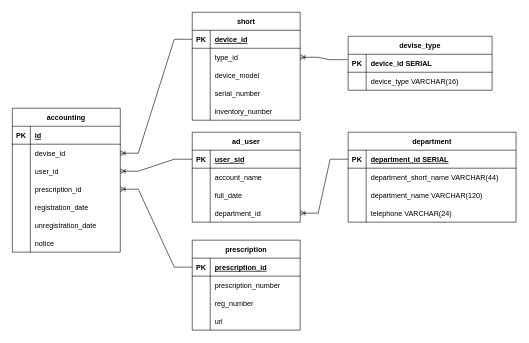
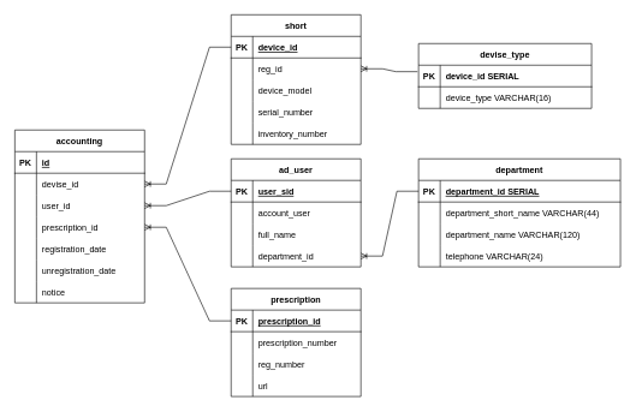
  <mxCell id="0" />
  <mxCell id="1" parent="0" />
  <mxCell id="2" value="short" style="shape=table;startSize=30;container=1;collapsible=1;childLayout=tableLayout;fixedRows=1;rowLines=0;fontStyle=1;align=center;resizeLast=1;" parent="1" vertex="1"><mxGeometry x="320" y="20" width="180" height="180" as="geometry" /></mxCell>
  <mxCell id="3" value="" style="shape=tableRow;horizontal=0;startSize=0;swimlaneHead=0;swimlaneBody=0;fillColor=none;collapsible=0;dropTarget=0;points=[[0,0.5],[1,0.5]];portConstraint=eastwest;top=0;left=0;right=0;bottom=1;" parent="2" vertex="1"><mxGeometry y="30" width="180" height="30" as="geometry" /></mxCell>
  <mxCell id="4" value="PK" style="shape=partialRectangle;connectable=0;fillColor=none;top=0;left=0;bottom=0;right=0;fontStyle=1;overflow=hidden;" parent="3" vertex="1"><mxGeometry width="30" height="30" as="geometry"><mxRectangle width="30" height="30" as="alternateBounds" /></mxGeometry></mxCell>
  <mxCell id="5" value="device_id" style="shape=partialRectangle;connectable=0;fillColor=none;top=0;left=0;bottom=0;right=0;align=left;spacingLeft=6;fontStyle=5;overflow=hidden;" parent="3" vertex="1"><mxGeometry x="30" width="150" height="30" as="geometry"><mxRectangle width="150" height="30" as="alternateBounds" /></mxGeometry></mxCell>
  <mxCell id="6" value="" style="shape=tableRow;horizontal=0;startSize=0;swimlaneHead=0;swimlaneBody=0;fillColor=none;collapsible=0;dropTarget=0;points=[[0,0.5],[1,0.5]];portConstraint=eastwest;top=0;left=0;right=0;bottom=0;" parent="2" vertex="1"><mxGeometry y="60" width="180" height="30" as="geometry" /></mxCell>
  <mxCell id="7" value="" style="shape=partialRectangle;connectable=0;fillColor=none;top=0;left=0;bottom=0;right=0;editable=1;overflow=hidden;" parent="6" vertex="1"><mxGeometry width="30" height="30" as="geometry"><mxRectangle width="30" height="30" as="alternateBounds" /></mxGeometry></mxCell>
- <mxCell id="8" value="type_id" style="shape=partialRectangle;connectable=0;fillColor=none;top=0;left=0;bottom=0;right=0;align=left;spacingLeft=6;overflow=hidden;" parent="6" vertex="1"><mxGeometry x="30" width="150" height="30" as="geometry"><mxRectangle width="150" height="30" as="alternateBounds" /></mxGeometry></mxCell>
+ <mxCell id="8" value="reg_id" style="shape=partialRectangle;connectable=0;fillColor=none;top=0;left=0;bottom=0;right=0;align=left;spacingLeft=6;overflow=hidden;" parent="6" vertex="1"><mxGeometry x="30" width="150" height="30" as="geometry"><mxRectangle width="150" height="30" as="alternateBounds" /></mxGeometry></mxCell>
  <mxCell id="9" value="" style="shape=tableRow;horizontal=0;startSize=0;swimlaneHead=0;swimlaneBody=0;fillColor=none;collapsible=0;dropTarget=0;points=[[0,0.5],[1,0.5]];portConstraint=eastwest;top=0;left=0;right=0;bottom=0;" parent="2" vertex="1"><mxGeometry y="90" width="180" height="30" as="geometry" /></mxCell>
  <mxCell id="10" value="" style="shape=partialRectangle;connectable=0;fillColor=none;top=0;left=0;bottom=0;right=0;editable=1;overflow=hidden;" parent="9" vertex="1"><mxGeometry width="30" height="30" as="geometry"><mxRectangle width="30" height="30" as="alternateBounds" /></mxGeometry></mxCell>
  <mxCell id="11" value="device_model" style="shape=partialRectangle;connectable=0;fillColor=none;top=0;left=0;bottom=0;right=0;align=left;spacingLeft=6;overflow=hidden;" parent="9" vertex="1"><mxGeometry x="30" width="150" height="30" as="geometry"><mxRectangle width="150" height="30" as="alternateBounds" /></mxGeometry></mxCell>
  <mxCell id="12" value="" style="shape=tableRow;horizontal=0;startSize=0;swimlaneHead=0;swimlaneBody=0;fillColor=none;collapsible=0;dropTarget=0;points=[[0,0.5],[1,0.5]];portConstraint=eastwest;top=0;left=0;right=0;bottom=0;" parent="2" vertex="1"><mxGeometry y="120" width="180" height="30" as="geometry" /></mxCell>
  <mxCell id="13" value="" style="shape=partialRectangle;connectable=0;fillColor=none;top=0;left=0;bottom=0;right=0;editable=1;overflow=hidden;" parent="12" vertex="1"><mxGeometry width="30" height="30" as="geometry"><mxRectangle width="30" height="30" as="alternateBounds" /></mxGeometry></mxCell>
  <mxCell id="14" value="serial_number" style="shape=partialRectangle;connectable=0;fillColor=none;top=0;left=0;bottom=0;right=0;align=left;spacingLeft=6;overflow=hidden;" parent="12" vertex="1"><mxGeometry x="30" width="150" height="30" as="geometry"><mxRectangle width="150" height="30" as="alternateBounds" /></mxGeometry></mxCell>
  <mxCell id="15" value="" style="shape=tableRow;horizontal=0;startSize=0;swimlaneHead=0;swimlaneBody=0;fillColor=none;collapsible=0;dropTarget=0;points=[[0,0.5],[1,0.5]];portConstraint=eastwest;top=0;left=0;right=0;bottom=0;" parent="2" vertex="1"><mxGeometry y="150" width="180" height="30" as="geometry" /></mxCell>
  <mxCell id="16" value="" style="shape=partialRectangle;connectable=0;fillColor=none;top=0;left=0;bottom=0;right=0;editable=1;overflow=hidden;" parent="15" vertex="1"><mxGeometry width="30" height="30" as="geometry"><mxRectangle width="30" height="30" as="alternateBounds" /></mxGeometry></mxCell>
  <mxCell id="17" value="inventory_number" style="shape=partialRectangle;connectable=0;fillColor=none;top=0;left=0;bottom=0;right=0;align=left;spacingLeft=6;overflow=hidden;" parent="15" vertex="1"><mxGeometry x="30" width="150" height="30" as="geometry"><mxRectangle width="150" height="30" as="alternateBounds" /></mxGeometry></mxCell>
  <mxCell id="18" value="devise_type" style="shape=table;startSize=30;container=1;collapsible=1;childLayout=tableLayout;fixedRows=1;rowLines=0;fontStyle=1;align=center;resizeLast=1;" parent="1" vertex="1"><mxGeometry x="580" y="60" width="240" height="90" as="geometry" /></mxCell>
  <mxCell id="19" value="" style="shape=tableRow;horizontal=0;startSize=0;swimlaneHead=0;swimlaneBody=0;fillColor=none;collapsible=0;dropTarget=0;points=[[0,0.5],[1,0.5]];portConstraint=eastwest;top=0;left=0;right=0;bottom=1;" parent="18" vertex="1"><mxGeometry y="30" width="240" height="30" as="geometry" /></mxCell>
  <mxCell id="20" value="PK" style="shape=partialRectangle;connectable=0;fillColor=none;top=0;left=0;bottom=0;right=0;fontStyle=1;overflow=hidden;" parent="19" vertex="1"><mxGeometry width="30" height="30" as="geometry"><mxRectangle width="30" height="30" as="alternateBounds" /></mxGeometry></mxCell>
  <mxCell id="21" value="device_id SERIAL" style="shape=partialRectangle;connectable=0;fillColor=none;top=0;left=0;bottom=0;right=0;align=left;spacingLeft=6;fontStyle=1;overflow=hidden;" parent="19" vertex="1"><mxGeometry x="30" width="210" height="30" as="geometry"><mxRectangle width="210" height="30" as="alternateBounds" /></mxGeometry></mxCell>
  <mxCell id="22" value="" style="shape=tableRow;horizontal=0;startSize=0;swimlaneHead=0;swimlaneBody=0;fillColor=none;collapsible=0;dropTarget=0;points=[[0,0.5],[1,0.5]];portConstraint=eastwest;top=0;left=0;right=0;bottom=0;" parent="18" vertex="1"><mxGeometry y="60" width="240" height="30" as="geometry" /></mxCell>
  <mxCell id="23" value="" style="shape=partialRectangle;connectable=0;fillColor=none;top=0;left=0;bottom=0;right=0;editable=1;overflow=hidden;" parent="22" vertex="1"><mxGeometry width="30" height="30" as="geometry"><mxRectangle width="30" height="30" as="alternateBounds" /></mxGeometry></mxCell>
  <mxCell id="24" value="device_type VARCHAR(16)" style="shape=partialRectangle;connectable=0;fillColor=none;top=0;left=0;bottom=0;right=0;align=left;spacingLeft=6;overflow=hidden;" parent="22" vertex="1"><mxGeometry x="30" width="210" height="30" as="geometry"><mxRectangle width="210" height="30" as="alternateBounds" /></mxGeometry></mxCell>
  <mxCell id="25" value="" style="edgeStyle=entityRelationEdgeStyle;fontSize=12;html=1;endArrow=ERoneToMany;rounded=0;exitX=-0.006;exitY=0.3;exitDx=0;exitDy=0;exitPerimeter=0;entryX=1;entryY=0.5;entryDx=0;entryDy=0;" parent="1" source="19" target="6" edge="1"><mxGeometry width="100" height="100" relative="1" as="geometry"><mxPoint x="580" y="300" as="sourcePoint" /><mxPoint x="680" y="200" as="targetPoint" /></mxGeometry></mxCell>
  <mxCell id="26" value="ad_user" style="shape=table;startSize=30;container=1;collapsible=1;childLayout=tableLayout;fixedRows=1;rowLines=0;fontStyle=1;align=center;resizeLast=1;" parent="1" vertex="1"><mxGeometry x="320" y="220" width="180" height="150" as="geometry" /></mxCell>
  <mxCell id="27" value="" style="shape=tableRow;horizontal=0;startSize=0;swimlaneHead=0;swimlaneBody=0;fillColor=none;collapsible=0;dropTarget=0;points=[[0,0.5],[1,0.5]];portConstraint=eastwest;top=0;left=0;right=0;bottom=1;" parent="26" vertex="1"><mxGeometry y="30" width="180" height="30" as="geometry" /></mxCell>
  <mxCell id="28" value="PK" style="shape=partialRectangle;connectable=0;fillColor=none;top=0;left=0;bottom=0;right=0;fontStyle=1;overflow=hidden;" parent="27" vertex="1"><mxGeometry width="30" height="30" as="geometry"><mxRectangle width="30" height="30" as="alternateBounds" /></mxGeometry></mxCell>
  <mxCell id="29" value="user_sid" style="shape=partialRectangle;connectable=0;fillColor=none;top=0;left=0;bottom=0;right=0;align=left;spacingLeft=6;fontStyle=5;overflow=hidden;" parent="27" vertex="1"><mxGeometry x="30" width="150" height="30" as="geometry"><mxRectangle width="150" height="30" as="alternateBounds" /></mxGeometry></mxCell>
  <mxCell id="30" value="" style="shape=tableRow;horizontal=0;startSize=0;swimlaneHead=0;swimlaneBody=0;fillColor=none;collapsible=0;dropTarget=0;points=[[0,0.5],[1,0.5]];portConstraint=eastwest;top=0;left=0;right=0;bottom=0;" parent="26" vertex="1"><mxGeometry y="60" width="180" height="30" as="geometry" /></mxCell>
  <mxCell id="31" value="" style="shape=partialRectangle;connectable=0;fillColor=none;top=0;left=0;bottom=0;right=0;editable=1;overflow=hidden;" parent="30" vertex="1"><mxGeometry width="30" height="30" as="geometry"><mxRectangle width="30" height="30" as="alternateBounds" /></mxGeometry></mxCell>
- <mxCell id="32" value="account_name" style="shape=partialRectangle;connectable=0;fillColor=none;top=0;left=0;bottom=0;right=0;align=left;spacingLeft=6;overflow=hidden;" parent="30" vertex="1"><mxGeometry x="30" width="150" height="30" as="geometry"><mxRectangle width="150" height="30" as="alternateBounds" /></mxGeometry></mxCell>
+ <mxCell id="32" value="account_user" style="shape=partialRectangle;connectable=0;fillColor=none;top=0;left=0;bottom=0;right=0;align=left;spacingLeft=6;overflow=hidden;" parent="30" vertex="1"><mxGeometry x="30" width="150" height="30" as="geometry"><mxRectangle width="150" height="30" as="alternateBounds" /></mxGeometry></mxCell>
  <mxCell id="33" value="" style="shape=tableRow;horizontal=0;startSize=0;swimlaneHead=0;swimlaneBody=0;fillColor=none;collapsible=0;dropTarget=0;points=[[0,0.5],[1,0.5]];portConstraint=eastwest;top=0;left=0;right=0;bottom=0;" vertex="1" parent="26"><mxGeometry y="90" width="180" height="30" as="geometry" /></mxCell>
  <mxCell id="34" value="" style="shape=partialRectangle;connectable=0;fillColor=none;top=0;left=0;bottom=0;right=0;editable=1;overflow=hidden;" vertex="1" parent="33"><mxGeometry width="30" height="30" as="geometry"><mxRectangle width="30" height="30" as="alternateBounds" /></mxGeometry></mxCell>
- <mxCell id="35" value="full_date" style="shape=partialRectangle;connectable=0;fillColor=none;top=0;left=0;bottom=0;right=0;align=left;spacingLeft=6;overflow=hidden;" vertex="1" parent="33"><mxGeometry x="30" width="150" height="30" as="geometry"><mxRectangle width="150" height="30" as="alternateBounds" /></mxGeometry></mxCell>
+ <mxCell id="35" value="full_name" style="shape=partialRectangle;connectable=0;fillColor=none;top=0;left=0;bottom=0;right=0;align=left;spacingLeft=6;overflow=hidden;" vertex="1" parent="33"><mxGeometry x="30" width="150" height="30" as="geometry"><mxRectangle width="150" height="30" as="alternateBounds" /></mxGeometry></mxCell>
  <mxCell id="36" value="" style="shape=tableRow;horizontal=0;startSize=0;swimlaneHead=0;swimlaneBody=0;fillColor=none;collapsible=0;dropTarget=0;points=[[0,0.5],[1,0.5]];portConstraint=eastwest;top=0;left=0;right=0;bottom=0;" parent="26" vertex="1"><mxGeometry y="120" width="180" height="30" as="geometry" /></mxCell>
  <mxCell id="37" value="" style="shape=partialRectangle;connectable=0;fillColor=none;top=0;left=0;bottom=0;right=0;editable=1;overflow=hidden;" parent="36" vertex="1"><mxGeometry width="30" height="30" as="geometry"><mxRectangle width="30" height="30" as="alternateBounds" /></mxGeometry></mxCell>
  <mxCell id="38" value="department_id" style="shape=partialRectangle;connectable=0;fillColor=none;top=0;left=0;bottom=0;right=0;align=left;spacingLeft=6;overflow=hidden;" parent="36" vertex="1"><mxGeometry x="30" width="150" height="30" as="geometry"><mxRectangle width="150" height="30" as="alternateBounds" /></mxGeometry></mxCell>
  <mxCell id="39" value="department" style="shape=table;startSize=30;container=1;collapsible=1;childLayout=tableLayout;fixedRows=1;rowLines=0;fontStyle=1;align=center;resizeLast=1;" parent="1" vertex="1"><mxGeometry x="580" y="220" width="280" height="150" as="geometry" /></mxCell>
  <mxCell id="40" value="" style="shape=tableRow;horizontal=0;startSize=0;swimlaneHead=0;swimlaneBody=0;fillColor=none;collapsible=0;dropTarget=0;points=[[0,0.5],[1,0.5]];portConstraint=eastwest;top=0;left=0;right=0;bottom=1;" parent="39" vertex="1"><mxGeometry y="30" width="280" height="30" as="geometry" /></mxCell>
  <mxCell id="41" value="PK" style="shape=partialRectangle;connectable=0;fillColor=none;top=0;left=0;bottom=0;right=0;fontStyle=1;overflow=hidden;" parent="40" vertex="1"><mxGeometry width="30" height="30" as="geometry"><mxRectangle width="30" height="30" as="alternateBounds" /></mxGeometry></mxCell>
  <mxCell id="42" value="department_id SERIAL" style="shape=partialRectangle;connectable=0;fillColor=none;top=0;left=0;bottom=0;right=0;align=left;spacingLeft=6;fontStyle=5;overflow=hidden;" parent="40" vertex="1"><mxGeometry x="30" width="250" height="30" as="geometry"><mxRectangle width="250" height="30" as="alternateBounds" /></mxGeometry></mxCell>
  <mxCell id="43" value="" style="shape=tableRow;horizontal=0;startSize=0;swimlaneHead=0;swimlaneBody=0;fillColor=none;collapsible=0;dropTarget=0;points=[[0,0.5],[1,0.5]];portConstraint=eastwest;top=0;left=0;right=0;bottom=0;" parent="39" vertex="1"><mxGeometry y="60" width="280" height="30" as="geometry" /></mxCell>
  <mxCell id="44" value="" style="shape=partialRectangle;connectable=0;fillColor=none;top=0;left=0;bottom=0;right=0;editable=1;overflow=hidden;" parent="43" vertex="1"><mxGeometry width="30" height="30" as="geometry"><mxRectangle width="30" height="30" as="alternateBounds" /></mxGeometry></mxCell>
  <mxCell id="45" value="department_short_name VARCHAR(44)" style="shape=partialRectangle;connectable=0;fillColor=none;top=0;left=0;bottom=0;right=0;align=left;spacingLeft=6;overflow=hidden;" parent="43" vertex="1"><mxGeometry x="30" width="250" height="30" as="geometry"><mxRectangle width="250" height="30" as="alternateBounds" /></mxGeometry></mxCell>
  <mxCell id="46" value="" style="shape=tableRow;horizontal=0;startSize=0;swimlaneHead=0;swimlaneBody=0;fillColor=none;collapsible=0;dropTarget=0;points=[[0,0.5],[1,0.5]];portConstraint=eastwest;top=0;left=0;right=0;bottom=0;" parent="39" vertex="1"><mxGeometry y="90" width="280" height="30" as="geometry" /></mxCell>
  <mxCell id="47" value="" style="shape=partialRectangle;connectable=0;fillColor=none;top=0;left=0;bottom=0;right=0;editable=1;overflow=hidden;" parent="46" vertex="1"><mxGeometry width="30" height="30" as="geometry"><mxRectangle width="30" height="30" as="alternateBounds" /></mxGeometry></mxCell>
  <mxCell id="48" value="department_name VARCHAR(120)" style="shape=partialRectangle;connectable=0;fillColor=none;top=0;left=0;bottom=0;right=0;align=left;spacingLeft=6;overflow=hidden;" parent="46" vertex="1"><mxGeometry x="30" width="250" height="30" as="geometry"><mxRectangle width="250" height="30" as="alternateBounds" /></mxGeometry></mxCell>
  <mxCell id="49" value="" style="shape=tableRow;horizontal=0;startSize=0;swimlaneHead=0;swimlaneBody=0;fillColor=none;collapsible=0;dropTarget=0;points=[[0,0.5],[1,0.5]];portConstraint=eastwest;top=0;left=0;right=0;bottom=0;" parent="39" vertex="1"><mxGeometry y="120" width="280" height="30" as="geometry" /></mxCell>
  <mxCell id="50" value="" style="shape=partialRectangle;connectable=0;fillColor=none;top=0;left=0;bottom=0;right=0;editable=1;overflow=hidden;" parent="49" vertex="1"><mxGeometry width="30" height="30" as="geometry"><mxRectangle width="30" height="30" as="alternateBounds" /></mxGeometry></mxCell>
  <mxCell id="51" value="telephone VARCHAR(24)" style="shape=partialRectangle;connectable=0;fillColor=none;top=0;left=0;bottom=0;right=0;align=left;spacingLeft=6;overflow=hidden;" parent="49" vertex="1"><mxGeometry x="30" width="250" height="30" as="geometry"><mxRectangle width="250" height="30" as="alternateBounds" /></mxGeometry></mxCell>
  <mxCell id="52" value="" style="edgeStyle=entityRelationEdgeStyle;fontSize=12;html=1;endArrow=ERoneToMany;rounded=0;exitX=0;exitY=0.5;exitDx=0;exitDy=0;entryX=1;entryY=0.5;entryDx=0;entryDy=0;" parent="1" source="40" target="36" edge="1"><mxGeometry width="100" height="100" relative="1" as="geometry"><mxPoint x="640" y="660" as="sourcePoint" /><mxPoint x="740" y="560" as="targetPoint" /></mxGeometry></mxCell>
  <mxCell id="53" value="prescription" style="shape=table;startSize=30;container=1;collapsible=1;childLayout=tableLayout;fixedRows=1;rowLines=0;fontStyle=1;align=center;resizeLast=1;" parent="1" vertex="1"><mxGeometry x="320" y="400" width="180" height="150" as="geometry" /></mxCell>
  <mxCell id="54" value="" style="shape=tableRow;horizontal=0;startSize=0;swimlaneHead=0;swimlaneBody=0;fillColor=none;collapsible=0;dropTarget=0;points=[[0,0.5],[1,0.5]];portConstraint=eastwest;top=0;left=0;right=0;bottom=1;" parent="53" vertex="1"><mxGeometry y="30" width="180" height="30" as="geometry" /></mxCell>
  <mxCell id="55" value="PK" style="shape=partialRectangle;connectable=0;fillColor=none;top=0;left=0;bottom=0;right=0;fontStyle=1;overflow=hidden;" parent="54" vertex="1"><mxGeometry width="30" height="30" as="geometry"><mxRectangle width="30" height="30" as="alternateBounds" /></mxGeometry></mxCell>
  <mxCell id="56" value="prescription_id" style="shape=partialRectangle;connectable=0;fillColor=none;top=0;left=0;bottom=0;right=0;align=left;spacingLeft=6;fontStyle=5;overflow=hidden;" parent="54" vertex="1"><mxGeometry x="30" width="150" height="30" as="geometry"><mxRectangle width="150" height="30" as="alternateBounds" /></mxGeometry></mxCell>
  <mxCell id="57" value="" style="shape=tableRow;horizontal=0;startSize=0;swimlaneHead=0;swimlaneBody=0;fillColor=none;collapsible=0;dropTarget=0;points=[[0,0.5],[1,0.5]];portConstraint=eastwest;top=0;left=0;right=0;bottom=0;" parent="53" vertex="1"><mxGeometry y="60" width="180" height="30" as="geometry" /></mxCell>
  <mxCell id="58" value="" style="shape=partialRectangle;connectable=0;fillColor=none;top=0;left=0;bottom=0;right=0;editable=1;overflow=hidden;" parent="57" vertex="1"><mxGeometry width="30" height="30" as="geometry"><mxRectangle width="30" height="30" as="alternateBounds" /></mxGeometry></mxCell>
  <mxCell id="59" value="prescription_number" style="shape=partialRectangle;connectable=0;fillColor=none;top=0;left=0;bottom=0;right=0;align=left;spacingLeft=6;overflow=hidden;" parent="57" vertex="1"><mxGeometry x="30" width="150" height="30" as="geometry"><mxRectangle width="150" height="30" as="alternateBounds" /></mxGeometry></mxCell>
  <mxCell id="60" value="" style="shape=tableRow;horizontal=0;startSize=0;swimlaneHead=0;swimlaneBody=0;fillColor=none;collapsible=0;dropTarget=0;points=[[0,0.5],[1,0.5]];portConstraint=eastwest;top=0;left=0;right=0;bottom=0;" parent="53" vertex="1"><mxGeometry y="90" width="180" height="30" as="geometry" /></mxCell>
  <mxCell id="61" value="" style="shape=partialRectangle;connectable=0;fillColor=none;top=0;left=0;bottom=0;right=0;editable=1;overflow=hidden;" parent="60" vertex="1"><mxGeometry width="30" height="30" as="geometry"><mxRectangle width="30" height="30" as="alternateBounds" /></mxGeometry></mxCell>
  <mxCell id="62" value="reg_number" style="shape=partialRectangle;connectable=0;fillColor=none;top=0;left=0;bottom=0;right=0;align=left;spacingLeft=6;overflow=hidden;" parent="60" vertex="1"><mxGeometry x="30" width="150" height="30" as="geometry"><mxRectangle width="150" height="30" as="alternateBounds" /></mxGeometry></mxCell>
  <mxCell id="63" value="" style="shape=tableRow;horizontal=0;startSize=0;swimlaneHead=0;swimlaneBody=0;fillColor=none;collapsible=0;dropTarget=0;points=[[0,0.5],[1,0.5]];portConstraint=eastwest;top=0;left=0;right=0;bottom=0;" parent="53" vertex="1"><mxGeometry y="120" width="180" height="30" as="geometry" /></mxCell>
  <mxCell id="64" value="" style="shape=partialRectangle;connectable=0;fillColor=none;top=0;left=0;bottom=0;right=0;editable=1;overflow=hidden;" parent="63" vertex="1"><mxGeometry width="30" height="30" as="geometry"><mxRectangle width="30" height="30" as="alternateBounds" /></mxGeometry></mxCell>
  <mxCell id="65" value="url" style="shape=partialRectangle;connectable=0;fillColor=none;top=0;left=0;bottom=0;right=0;align=left;spacingLeft=6;overflow=hidden;" parent="63" vertex="1"><mxGeometry x="30" width="150" height="30" as="geometry"><mxRectangle width="150" height="30" as="alternateBounds" /></mxGeometry></mxCell>
  <mxCell id="66" value="accounting" style="shape=table;startSize=30;container=1;collapsible=1;childLayout=tableLayout;fixedRows=1;rowLines=0;fontStyle=1;align=center;resizeLast=1;" parent="1" vertex="1"><mxGeometry x="20" y="180" width="180" height="240" as="geometry" /></mxCell>
  <mxCell id="67" value="" style="shape=tableRow;horizontal=0;startSize=0;swimlaneHead=0;swimlaneBody=0;fillColor=none;collapsible=0;dropTarget=0;points=[[0,0.5],[1,0.5]];portConstraint=eastwest;top=0;left=0;right=0;bottom=1;" parent="66" vertex="1"><mxGeometry y="30" width="180" height="30" as="geometry" /></mxCell>
  <mxCell id="68" value="PK" style="shape=partialRectangle;connectable=0;fillColor=none;top=0;left=0;bottom=0;right=0;fontStyle=1;overflow=hidden;" parent="67" vertex="1"><mxGeometry width="30" height="30" as="geometry"><mxRectangle width="30" height="30" as="alternateBounds" /></mxGeometry></mxCell>
  <mxCell id="69" value="id" style="shape=partialRectangle;connectable=0;fillColor=none;top=0;left=0;bottom=0;right=0;align=left;spacingLeft=6;fontStyle=5;overflow=hidden;" parent="67" vertex="1"><mxGeometry x="30" width="150" height="30" as="geometry"><mxRectangle width="150" height="30" as="alternateBounds" /></mxGeometry></mxCell>
  <mxCell id="70" value="" style="shape=tableRow;horizontal=0;startSize=0;swimlaneHead=0;swimlaneBody=0;fillColor=none;collapsible=0;dropTarget=0;points=[[0,0.5],[1,0.5]];portConstraint=eastwest;top=0;left=0;right=0;bottom=0;" parent="66" vertex="1"><mxGeometry y="60" width="180" height="30" as="geometry" /></mxCell>
  <mxCell id="71" value="" style="shape=partialRectangle;connectable=0;fillColor=none;top=0;left=0;bottom=0;right=0;editable=1;overflow=hidden;" parent="70" vertex="1"><mxGeometry width="30" height="30" as="geometry"><mxRectangle width="30" height="30" as="alternateBounds" /></mxGeometry></mxCell>
  <mxCell id="72" value="devise_id" style="shape=partialRectangle;connectable=0;fillColor=none;top=0;left=0;bottom=0;right=0;align=left;spacingLeft=6;overflow=hidden;" parent="70" vertex="1"><mxGeometry x="30" width="150" height="30" as="geometry"><mxRectangle width="150" height="30" as="alternateBounds" /></mxGeometry></mxCell>
  <mxCell id="73" value="" style="shape=tableRow;horizontal=0;startSize=0;swimlaneHead=0;swimlaneBody=0;fillColor=none;collapsible=0;dropTarget=0;points=[[0,0.5],[1,0.5]];portConstraint=eastwest;top=0;left=0;right=0;bottom=0;" parent="66" vertex="1"><mxGeometry y="90" width="180" height="30" as="geometry" /></mxCell>
  <mxCell id="74" value="" style="shape=partialRectangle;connectable=0;fillColor=none;top=0;left=0;bottom=0;right=0;editable=1;overflow=hidden;" parent="73" vertex="1"><mxGeometry width="30" height="30" as="geometry"><mxRectangle width="30" height="30" as="alternateBounds" /></mxGeometry></mxCell>
  <mxCell id="75" value="user_id" style="shape=partialRectangle;connectable=0;fillColor=none;top=0;left=0;bottom=0;right=0;align=left;spacingLeft=6;overflow=hidden;" parent="73" vertex="1"><mxGeometry x="30" width="150" height="30" as="geometry"><mxRectangle width="150" height="30" as="alternateBounds" /></mxGeometry></mxCell>
  <mxCell id="76" value="" style="shape=tableRow;horizontal=0;startSize=0;swimlaneHead=0;swimlaneBody=0;fillColor=none;collapsible=0;dropTarget=0;points=[[0,0.5],[1,0.5]];portConstraint=eastwest;top=0;left=0;right=0;bottom=0;" parent="66" vertex="1"><mxGeometry y="120" width="180" height="30" as="geometry" /></mxCell>
  <mxCell id="77" value="" style="shape=partialRectangle;connectable=0;fillColor=none;top=0;left=0;bottom=0;right=0;editable=1;overflow=hidden;" parent="76" vertex="1"><mxGeometry width="30" height="30" as="geometry"><mxRectangle width="30" height="30" as="alternateBounds" /></mxGeometry></mxCell>
  <mxCell id="78" value="prescription_id" style="shape=partialRectangle;connectable=0;fillColor=none;top=0;left=0;bottom=0;right=0;align=left;spacingLeft=6;overflow=hidden;" parent="76" vertex="1"><mxGeometry x="30" width="150" height="30" as="geometry"><mxRectangle width="150" height="30" as="alternateBounds" /></mxGeometry></mxCell>
  <mxCell id="79" value="" style="shape=tableRow;horizontal=0;startSize=0;swimlaneHead=0;swimlaneBody=0;fillColor=none;collapsible=0;dropTarget=0;points=[[0,0.5],[1,0.5]];portConstraint=eastwest;top=0;left=0;right=0;bottom=0;" parent="66" vertex="1"><mxGeometry y="150" width="180" height="30" as="geometry" /></mxCell>
  <mxCell id="80" value="" style="shape=partialRectangle;connectable=0;fillColor=none;top=0;left=0;bottom=0;right=0;editable=1;overflow=hidden;" parent="79" vertex="1"><mxGeometry width="30" height="30" as="geometry"><mxRectangle width="30" height="30" as="alternateBounds" /></mxGeometry></mxCell>
  <mxCell id="81" value="registration_date" style="shape=partialRectangle;connectable=0;fillColor=none;top=0;left=0;bottom=0;right=0;align=left;spacingLeft=6;overflow=hidden;" parent="79" vertex="1"><mxGeometry x="30" width="150" height="30" as="geometry"><mxRectangle width="150" height="30" as="alternateBounds" /></mxGeometry></mxCell>
  <mxCell id="82" value="" style="shape=tableRow;horizontal=0;startSize=0;swimlaneHead=0;swimlaneBody=0;fillColor=none;collapsible=0;dropTarget=0;points=[[0,0.5],[1,0.5]];portConstraint=eastwest;top=0;left=0;right=0;bottom=0;" parent="66" vertex="1"><mxGeometry y="180" width="180" height="30" as="geometry" /></mxCell>
  <mxCell id="83" value="" style="shape=partialRectangle;connectable=0;fillColor=none;top=0;left=0;bottom=0;right=0;editable=1;overflow=hidden;" parent="82" vertex="1"><mxGeometry width="30" height="30" as="geometry"><mxRectangle width="30" height="30" as="alternateBounds" /></mxGeometry></mxCell>
  <mxCell id="84" value="unregistration_date" style="shape=partialRectangle;connectable=0;fillColor=none;top=0;left=0;bottom=0;right=0;align=left;spacingLeft=6;overflow=hidden;" parent="82" vertex="1"><mxGeometry x="30" width="150" height="30" as="geometry"><mxRectangle width="150" height="30" as="alternateBounds" /></mxGeometry></mxCell>
  <mxCell id="85" value="" style="shape=tableRow;horizontal=0;startSize=0;swimlaneHead=0;swimlaneBody=0;fillColor=none;collapsible=0;dropTarget=0;points=[[0,0.5],[1,0.5]];portConstraint=eastwest;top=0;left=0;right=0;bottom=0;" parent="66" vertex="1"><mxGeometry y="210" width="180" height="30" as="geometry" /></mxCell>
  <mxCell id="86" value="" style="shape=partialRectangle;connectable=0;fillColor=none;top=0;left=0;bottom=0;right=0;editable=1;overflow=hidden;" parent="85" vertex="1"><mxGeometry width="30" height="30" as="geometry"><mxRectangle width="30" height="30" as="alternateBounds" /></mxGeometry></mxCell>
  <mxCell id="87" value="notice" style="shape=partialRectangle;connectable=0;fillColor=none;top=0;left=0;bottom=0;right=0;align=left;spacingLeft=6;overflow=hidden;" parent="85" vertex="1"><mxGeometry x="30" width="150" height="30" as="geometry"><mxRectangle width="150" height="30" as="alternateBounds" /></mxGeometry></mxCell>
  <mxCell id="88" value="" style="edgeStyle=entityRelationEdgeStyle;fontSize=12;html=1;endArrow=ERoneToMany;rounded=0;exitX=0;exitY=0.5;exitDx=0;exitDy=0;entryX=1;entryY=0.5;entryDx=0;entryDy=0;" parent="1" source="3" target="70" edge="1"><mxGeometry width="100" height="100" relative="1" as="geometry"><mxPoint x="520" y="370" as="sourcePoint" /><mxPoint x="620" y="270" as="targetPoint" /></mxGeometry></mxCell>
  <mxCell id="89" value="" style="edgeStyle=entityRelationEdgeStyle;fontSize=12;html=1;endArrow=ERoneToMany;rounded=0;exitX=0;exitY=0.5;exitDx=0;exitDy=0;entryX=1;entryY=0.5;entryDx=0;entryDy=0;" parent="1" source="27" target="73" edge="1"><mxGeometry width="100" height="100" relative="1" as="geometry"><mxPoint x="70" y="630" as="sourcePoint" /><mxPoint x="170" y="530" as="targetPoint" /></mxGeometry></mxCell>
  <mxCell id="90" value="" style="edgeStyle=entityRelationEdgeStyle;fontSize=12;html=1;endArrow=ERoneToMany;rounded=0;exitX=0;exitY=0.5;exitDx=0;exitDy=0;entryX=1;entryY=0.5;entryDx=0;entryDy=0;" parent="1" source="54" target="76" edge="1"><mxGeometry width="100" height="100" relative="1" as="geometry"><mxPoint x="180" y="640" as="sourcePoint" /><mxPoint x="280" y="540" as="targetPoint" /></mxGeometry></mxCell>
